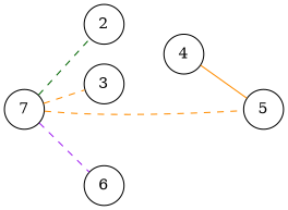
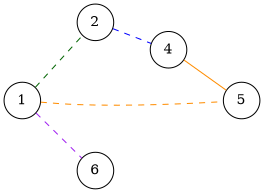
  digraph {
    rankdir=LR
    node [shape=circle]
    edge [arrowhead=none color=darkorange style=dashed]
-   1 [label=7]
+   1
    2
-   3
    5
    6
    4
    1 -> 2 [color=darkgreen]
-   1 -> 3
    1 -> 5
    1 -> 6 [color=purple]
+   2 -> 4 [color=blue]
    4 -> 5 [style=solid]
  }
